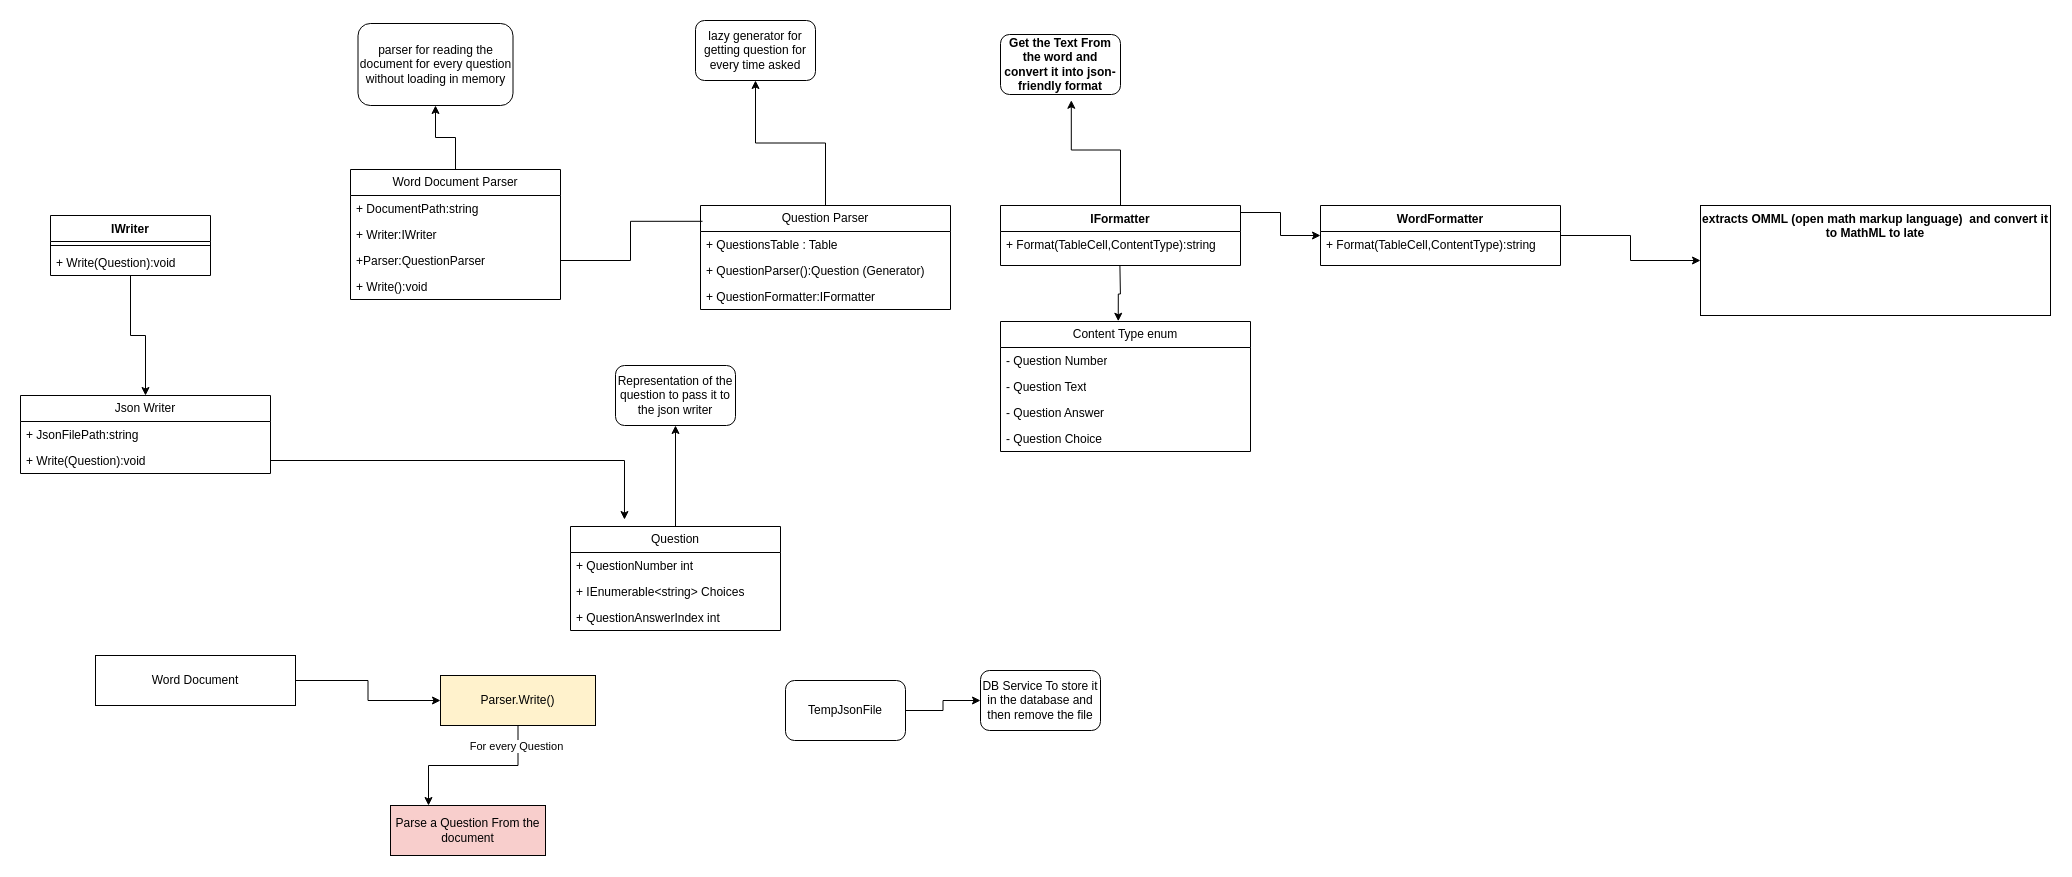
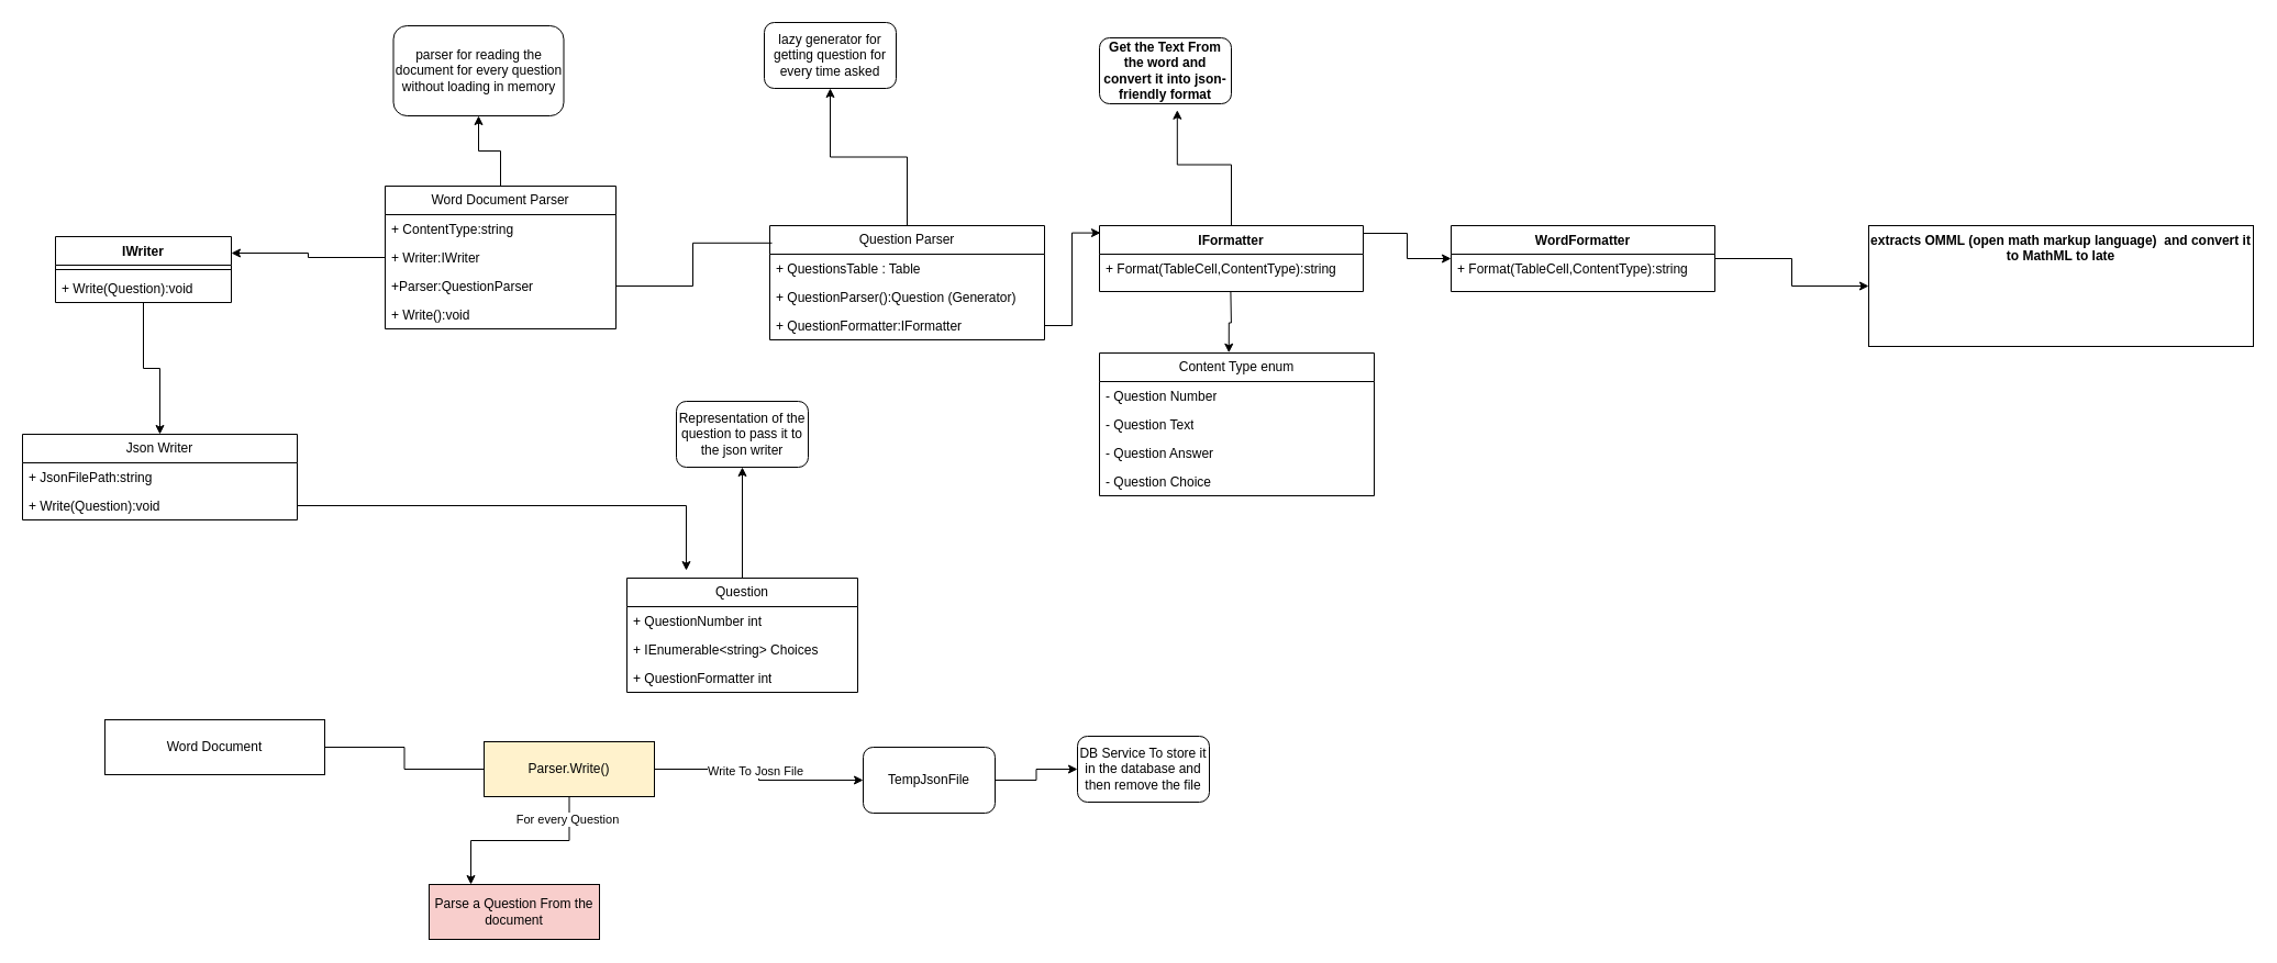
  <mxCell id="0" />
  <mxCell id="1" parent="0" />
- <mxCell id="2" value="" style="edgeStyle=orthogonalEdgeStyle;rounded=0;orthogonalLoop=1;jettySize=auto;html=1;" parent="1" source="3" target="19" edge="1"><mxGeometry relative="1" as="geometry" /></mxCell>
+ <mxCell id="2" value="" style="edgeStyle=orthogonalEdgeStyle;rounded=0;orthogonalLoop=1;jettySize=auto;html=1;endArrow=none;" parent="1" source="3" target="19" edge="1"><mxGeometry relative="1" as="geometry" /></mxCell>
  <mxCell id="3" value="Word Document" style="rounded=0;whiteSpace=wrap;html=1;" parent="1" vertex="1"><mxGeometry x="95" y="655" width="200" height="50" as="geometry" /></mxCell>
  <mxCell id="4" value="" style="edgeStyle=orthogonalEdgeStyle;rounded=0;orthogonalLoop=1;jettySize=auto;html=1;" parent="1" source="5" target="20" edge="1"><mxGeometry relative="1" as="geometry" /></mxCell>
  <mxCell id="5" value="Question" style="swimlane;fontStyle=0;childLayout=stackLayout;horizontal=1;startSize=26;fillColor=none;horizontalStack=0;resizeParent=1;resizeParentMax=0;resizeLast=0;collapsible=1;marginBottom=0;whiteSpace=wrap;html=1;" parent="1" vertex="1"><mxGeometry x="570" y="526" width="210" height="104" as="geometry" /></mxCell>
  <mxCell id="6" value="+ QuestionNumber int" style="text;strokeColor=none;fillColor=none;align=left;verticalAlign=top;spacingLeft=4;spacingRight=4;overflow=hidden;rotatable=0;points=[[0,0.5],[1,0.5]];portConstraint=eastwest;whiteSpace=wrap;html=1;" parent="5" vertex="1"><mxGeometry y="26" width="210" height="26" as="geometry" /></mxCell>
  <mxCell id="7" value="+ IEnumerable&amp;lt;string&amp;gt; Choices" style="text;strokeColor=none;fillColor=none;align=left;verticalAlign=top;spacingLeft=4;spacingRight=4;overflow=hidden;rotatable=0;points=[[0,0.5],[1,0.5]];portConstraint=eastwest;whiteSpace=wrap;html=1;" parent="5" vertex="1"><mxGeometry y="52" width="210" height="26" as="geometry" /></mxCell>
- <mxCell id="8" value="+ QuestionAnswerIndex int" style="text;strokeColor=none;fillColor=none;align=left;verticalAlign=top;spacingLeft=4;spacingRight=4;overflow=hidden;rotatable=0;points=[[0,0.5],[1,0.5]];portConstraint=eastwest;whiteSpace=wrap;html=1;" parent="5" vertex="1"><mxGeometry y="78" width="210" height="26" as="geometry" /></mxCell>
+ <mxCell id="8" value="+ QuestionFormatter int" style="text;strokeColor=none;fillColor=none;align=left;verticalAlign=top;spacingLeft=4;spacingRight=4;overflow=hidden;rotatable=0;points=[[0,0.5],[1,0.5]];portConstraint=eastwest;whiteSpace=wrap;html=1;" parent="5" vertex="1"><mxGeometry y="78" width="210" height="26" as="geometry" /></mxCell>
  <mxCell id="9" value="" style="edgeStyle=orthogonalEdgeStyle;rounded=0;orthogonalLoop=1;jettySize=auto;html=1;" parent="1" source="10" target="21" edge="1"><mxGeometry relative="1" as="geometry" /></mxCell>
  <mxCell id="10" value="Word Document Parser" style="swimlane;fontStyle=0;childLayout=stackLayout;horizontal=1;startSize=26;fillColor=none;horizontalStack=0;resizeParent=1;resizeParentMax=0;resizeLast=0;collapsible=1;marginBottom=0;whiteSpace=wrap;html=1;" parent="1" vertex="1"><mxGeometry x="350" y="169" width="210" height="130" as="geometry" /></mxCell>
- <mxCell id="11" value="+ DocumentPath:string" style="text;strokeColor=none;fillColor=none;align=left;verticalAlign=top;spacingLeft=4;spacingRight=4;overflow=hidden;rotatable=0;points=[[0,0.5],[1,0.5]];portConstraint=eastwest;whiteSpace=wrap;html=1;" parent="10" vertex="1"><mxGeometry y="26" width="210" height="26" as="geometry" /></mxCell>
+ <mxCell id="11" value="+ ContentType:string" style="text;strokeColor=none;fillColor=none;align=left;verticalAlign=top;spacingLeft=4;spacingRight=4;overflow=hidden;rotatable=0;points=[[0,0.5],[1,0.5]];portConstraint=eastwest;whiteSpace=wrap;html=1;" parent="10" vertex="1"><mxGeometry y="26" width="210" height="26" as="geometry" /></mxCell>
  <mxCell id="12" value="+ Writer:IWriter" style="text;strokeColor=none;fillColor=none;align=left;verticalAlign=top;spacingLeft=4;spacingRight=4;overflow=hidden;rotatable=0;points=[[0,0.5],[1,0.5]];portConstraint=eastwest;whiteSpace=wrap;html=1;" parent="10" vertex="1"><mxGeometry y="52" width="210" height="26" as="geometry" /></mxCell>
  <mxCell id="13" value="+Parser:QuestionParser" style="text;strokeColor=none;fillColor=none;align=left;verticalAlign=top;spacingLeft=4;spacingRight=4;overflow=hidden;rotatable=0;points=[[0,0.5],[1,0.5]];portConstraint=eastwest;whiteSpace=wrap;html=1;" parent="10" vertex="1"><mxGeometry y="78" width="210" height="26" as="geometry" /></mxCell>
  <mxCell id="14" value="+ Write():void" style="text;strokeColor=none;fillColor=none;align=left;verticalAlign=top;spacingLeft=4;spacingRight=4;overflow=hidden;rotatable=0;points=[[0,0.5],[1,0.5]];portConstraint=eastwest;whiteSpace=wrap;html=1;" parent="10" vertex="1"><mxGeometry y="104" width="210" height="26" as="geometry" /></mxCell>
+ <mxCell id="15" value="" style="edgeStyle=orthogonalEdgeStyle;rounded=0;orthogonalLoop=1;jettySize=auto;html=1;" parent="1" source="19" target="39" edge="1"><mxGeometry relative="1" as="geometry" /></mxCell>
+ <mxCell id="16" value="Write To Josn File" style="edgeLabel;html=1;align=center;verticalAlign=middle;resizable=0;points=[];" parent="15" vertex="1" connectable="0"><mxGeometry x="-0.093" y="-1" relative="1" as="geometry"><mxPoint as="offset" /></mxGeometry></mxCell>
  <mxCell id="17" value="" style="edgeStyle=orthogonalEdgeStyle;rounded=0;orthogonalLoop=1;jettySize=auto;html=1;" edge="1" parent="1" source="19" target="41"><mxGeometry relative="1" as="geometry"><Array as="points"><mxPoint x="518" y="765" /><mxPoint x="428" y="765" /></Array></mxGeometry></mxCell>
  <mxCell id="18" value="For every Question" style="edgeLabel;html=1;align=center;verticalAlign=middle;resizable=0;points=[];" vertex="1" connectable="0" parent="17"><mxGeometry x="-0.762" y="-2" relative="1" as="geometry"><mxPoint as="offset" /></mxGeometry></mxCell>
  <mxCell id="19" value="Parser.Write()" style="whiteSpace=wrap;html=1;fillColor=#fff2cc;" parent="1" vertex="1"><mxGeometry x="440" y="675" width="155" height="50" as="geometry" /></mxCell>
  <mxCell id="20" value="Representation of the question to pass it to the json writer" style="rounded=1;whiteSpace=wrap;html=1;fillColor=none;fontStyle=0;startSize=26;" parent="1" vertex="1"><mxGeometry x="615" y="365" width="120" height="60" as="geometry" /></mxCell>
  <mxCell id="21" value="parser for reading the document for every question without loading in memory" style="rounded=1;whiteSpace=wrap;html=1;fillColor=none;fontStyle=0;startSize=26;" parent="1" vertex="1"><mxGeometry x="357.5" y="23" width="155" height="82" as="geometry" /></mxCell>
  <mxCell id="22" value="" style="edgeStyle=orthogonalEdgeStyle;rounded=0;orthogonalLoop=1;jettySize=auto;html=1;" parent="1" source="23" target="27" edge="1"><mxGeometry relative="1" as="geometry" /></mxCell>
  <mxCell id="23" value="Question Parser" style="swimlane;fontStyle=0;childLayout=stackLayout;horizontal=1;startSize=26;fillColor=none;horizontalStack=0;resizeParent=1;resizeParentMax=0;resizeLast=0;collapsible=1;marginBottom=0;whiteSpace=wrap;html=1;" parent="1" vertex="1"><mxGeometry x="700" y="205" width="250" height="104" as="geometry" /></mxCell>
  <mxCell id="24" value="+ QuestionsTable : Table" style="text;strokeColor=none;fillColor=none;align=left;verticalAlign=top;spacingLeft=4;spacingRight=4;overflow=hidden;rotatable=0;points=[[0,0.5],[1,0.5]];portConstraint=eastwest;whiteSpace=wrap;html=1;" parent="23" vertex="1"><mxGeometry y="26" width="250" height="26" as="geometry" /></mxCell>
  <mxCell id="25" value="+ QuestionParser():Question (Generator)" style="text;strokeColor=none;fillColor=none;align=left;verticalAlign=top;spacingLeft=4;spacingRight=4;overflow=hidden;rotatable=0;points=[[0,0.5],[1,0.5]];portConstraint=eastwest;whiteSpace=wrap;html=1;" vertex="1" parent="23"><mxGeometry y="52" width="250" height="26" as="geometry" /></mxCell>
  <mxCell id="26" value="+ QuestionFormatter:IFormatter" style="text;strokeColor=none;fillColor=none;align=left;verticalAlign=top;spacingLeft=4;spacingRight=4;overflow=hidden;rotatable=0;points=[[0,0.5],[1,0.5]];portConstraint=eastwest;whiteSpace=wrap;html=1;" parent="23" vertex="1"><mxGeometry y="78" width="250" height="26" as="geometry" /></mxCell>
  <mxCell id="27" value="lazy generator for getting question for every time asked" style="rounded=1;whiteSpace=wrap;html=1;fillColor=none;fontStyle=0;startSize=26;" parent="1" vertex="1"><mxGeometry x="695" y="20" width="120" height="60" as="geometry" /></mxCell>
  <mxCell id="28" value="" style="edgeStyle=orthogonalEdgeStyle;rounded=0;orthogonalLoop=1;jettySize=auto;html=1;entryX=0.008;entryY=0.152;entryDx=0;entryDy=0;entryPerimeter=0;endArrow=none;" parent="1" source="13" target="23" edge="1"><mxGeometry relative="1" as="geometry" /></mxCell>
  <mxCell id="29" value="Json Writer" style="swimlane;fontStyle=0;childLayout=stackLayout;horizontal=1;startSize=26;fillColor=none;horizontalStack=0;resizeParent=1;resizeParentMax=0;resizeLast=0;collapsible=1;marginBottom=0;whiteSpace=wrap;html=1;" parent="1" vertex="1"><mxGeometry x="20" y="395" width="250" height="78" as="geometry" /></mxCell>
  <mxCell id="30" value="+ JsonFilePath:string" style="text;strokeColor=none;fillColor=none;align=left;verticalAlign=top;spacingLeft=4;spacingRight=4;overflow=hidden;rotatable=0;points=[[0,0.5],[1,0.5]];portConstraint=eastwest;whiteSpace=wrap;html=1;" parent="29" vertex="1"><mxGeometry y="26" width="250" height="26" as="geometry" /></mxCell>
  <mxCell id="31" value="+ Write(Question):void" style="text;strokeColor=none;fillColor=none;align=left;verticalAlign=top;spacingLeft=4;spacingRight=4;overflow=hidden;rotatable=0;points=[[0,0.5],[1,0.5]];portConstraint=eastwest;whiteSpace=wrap;html=1;" parent="29" vertex="1"><mxGeometry y="52" width="250" height="26" as="geometry" /></mxCell>
  <mxCell id="32" value="" style="edgeStyle=orthogonalEdgeStyle;rounded=0;orthogonalLoop=1;jettySize=auto;html=1;entryX=0.5;entryY=0;entryDx=0;entryDy=0;" parent="1" source="33" target="29" edge="1"><mxGeometry relative="1" as="geometry" /></mxCell>
  <mxCell id="33" value="IWriter" style="swimlane;fontStyle=1;align=center;verticalAlign=top;childLayout=stackLayout;horizontal=1;startSize=26;horizontalStack=0;resizeParent=1;resizeParentMax=0;resizeLast=0;collapsible=1;marginBottom=0;whiteSpace=wrap;html=1;" parent="1" vertex="1"><mxGeometry x="50" y="215" width="160" height="60" as="geometry" /></mxCell>
  <mxCell id="34" value="" style="line;strokeWidth=1;fillColor=none;align=left;verticalAlign=middle;spacingTop=-1;spacingLeft=3;spacingRight=3;rotatable=0;labelPosition=right;points=[];portConstraint=eastwest;strokeColor=inherit;" parent="33" vertex="1"><mxGeometry y="26" width="160" height="8" as="geometry" /></mxCell>
  <mxCell id="35" value="+ Write(Question):void" style="text;strokeColor=none;fillColor=none;align=left;verticalAlign=top;spacingLeft=4;spacingRight=4;overflow=hidden;rotatable=0;points=[[0,0.5],[1,0.5]];portConstraint=eastwest;whiteSpace=wrap;html=1;" parent="33" vertex="1"><mxGeometry y="34" width="160" height="26" as="geometry" /></mxCell>
+ <mxCell id="36" value="" style="edgeStyle=orthogonalEdgeStyle;rounded=0;orthogonalLoop=1;jettySize=auto;html=1;entryX=1;entryY=0.25;entryDx=0;entryDy=0;" parent="1" source="12" target="33" edge="1"><mxGeometry relative="1" as="geometry" /></mxCell>
  <mxCell id="37" style="edgeStyle=orthogonalEdgeStyle;rounded=0;orthogonalLoop=1;jettySize=auto;html=1;entryX=0.257;entryY=-0.067;entryDx=0;entryDy=0;entryPerimeter=0;" parent="1" source="31" target="5" edge="1"><mxGeometry relative="1" as="geometry" /></mxCell>
  <mxCell id="38" value="" style="edgeStyle=orthogonalEdgeStyle;rounded=0;orthogonalLoop=1;jettySize=auto;html=1;" parent="1" source="39" target="40" edge="1"><mxGeometry relative="1" as="geometry" /></mxCell>
  <mxCell id="39" value="TempJsonFile" style="rounded=1;whiteSpace=wrap;html=1;" parent="1" vertex="1"><mxGeometry x="785" y="680" width="120" height="60" as="geometry" /></mxCell>
  <mxCell id="40" value="DB Service To store it in the database and then remove the file" style="rounded=1;whiteSpace=wrap;html=1;" parent="1" vertex="1"><mxGeometry x="980" y="670" width="120" height="60" as="geometry" /></mxCell>
  <mxCell id="41" value="Parse a Question From the document" style="whiteSpace=wrap;html=1;fillColor=#f8cecc;" vertex="1" parent="1"><mxGeometry x="390" y="805" width="155" height="50" as="geometry" /></mxCell>
  <mxCell id="42" value="" style="edgeStyle=orthogonalEdgeStyle;rounded=0;orthogonalLoop=1;jettySize=auto;html=1;entryX=0.59;entryY=1.096;entryDx=0;entryDy=0;entryPerimeter=0;" edge="1" parent="1" source="45" target="47"><mxGeometry relative="1" as="geometry"><mxPoint x="1070" y="135" as="targetPoint" /></mxGeometry></mxCell>
  <mxCell id="43" value="" style="edgeStyle=orthogonalEdgeStyle;rounded=0;orthogonalLoop=1;jettySize=auto;html=1;entryX=0.471;entryY=-0.002;entryDx=0;entryDy=0;entryPerimeter=0;" edge="1" parent="1" target="49"><mxGeometry relative="1" as="geometry"><mxPoint x="1119.41" y="265" as="sourcePoint" /><mxPoint x="1119.41" y="345" as="targetPoint" /></mxGeometry></mxCell>
  <mxCell id="44" value="" style="edgeStyle=orthogonalEdgeStyle;rounded=0;orthogonalLoop=1;jettySize=auto;html=1;exitX=0.999;exitY=0.117;exitDx=0;exitDy=0;exitPerimeter=0;" edge="1" parent="1" source="45" target="55"><mxGeometry relative="1" as="geometry" /></mxCell>
  <mxCell id="45" value="IFormatter" style="swimlane;fontStyle=1;align=center;verticalAlign=top;childLayout=stackLayout;horizontal=1;startSize=26;horizontalStack=0;resizeParent=1;resizeParentMax=0;resizeLast=0;collapsible=1;marginBottom=0;whiteSpace=wrap;html=1;" vertex="1" parent="1"><mxGeometry x="1000" y="205" width="240" height="60" as="geometry" /></mxCell>
  <mxCell id="46" value="+ Format(TableCell,ContentType):string" style="text;strokeColor=none;fillColor=none;align=left;verticalAlign=top;spacingLeft=4;spacingRight=4;overflow=hidden;rotatable=0;points=[[0,0.5],[1,0.5]];portConstraint=eastwest;whiteSpace=wrap;html=1;" vertex="1" parent="45"><mxGeometry y="26" width="240" height="34" as="geometry" /></mxCell>
  <mxCell id="47" value="&lt;span style=&quot;color: rgba(0, 0, 0, 0); font-family: monospace; font-size: 0px; text-align: start; text-wrap: nowrap;&quot;&gt;%3CmxGraphModel%3E%3Croot%3E%3CmxCell%20id%3D%220%22%2F%3E%3CmxCell%20id%3D%221%22%20parent%3D%220%22%2F%3E%3CmxCell%20id%3D%222%22%20value%3D%22lazy%20generator%20for%20getting%20question%20for%20every%20time%20asked%22%20style%3D%22rounded%3D1%3BwhiteSpace%3Dwrap%3Bhtml%3D1%3BfillColor%3Dnone%3BfontStyle%3D0%3BstartSize%3D26%3B%22%20vertex%3D%221%22%20parent%3D%221%22%3E%3CmxGeometry%20x%3D%22705%22%20y%3D%22-85%22%20width%3D%22120%22%20height%3D%2260%22%20as%3D%22geometry%22%2F%3E%3C%2FmxCell%3E%3C%2Froot%3E%3C%2FmxGraphModel%3E&lt;/span&gt;&lt;span style=&quot;font-weight: 700;&quot;&gt;Get the Text From the word and convert it into json-friendly format&lt;/span&gt;" style="rounded=1;whiteSpace=wrap;html=1;fillColor=none;fontStyle=0;startSize=26;" vertex="1" parent="1"><mxGeometry x="1000" y="34" width="120" height="60" as="geometry" /></mxCell>
+ <mxCell id="48" style="edgeStyle=orthogonalEdgeStyle;rounded=0;orthogonalLoop=1;jettySize=auto;html=1;entryX=0.004;entryY=0.11;entryDx=0;entryDy=0;entryPerimeter=0;" edge="1" parent="1" source="26" target="45"><mxGeometry relative="1" as="geometry" /></mxCell>
  <mxCell id="49" value="Content Type enum" style="swimlane;fontStyle=0;childLayout=stackLayout;horizontal=1;startSize=26;fillColor=none;horizontalStack=0;resizeParent=1;resizeParentMax=0;resizeLast=0;collapsible=1;marginBottom=0;whiteSpace=wrap;html=1;" vertex="1" parent="1"><mxGeometry x="1000" y="321" width="250" height="130" as="geometry" /></mxCell>
  <mxCell id="50" value="- Question Number" style="text;strokeColor=none;fillColor=none;align=left;verticalAlign=top;spacingLeft=4;spacingRight=4;overflow=hidden;rotatable=0;points=[[0,0.5],[1,0.5]];portConstraint=eastwest;whiteSpace=wrap;html=1;" vertex="1" parent="49"><mxGeometry y="26" width="250" height="26" as="geometry" /></mxCell>
  <mxCell id="51" value="- Question Text" style="text;strokeColor=none;fillColor=none;align=left;verticalAlign=top;spacingLeft=4;spacingRight=4;overflow=hidden;rotatable=0;points=[[0,0.5],[1,0.5]];portConstraint=eastwest;whiteSpace=wrap;html=1;" vertex="1" parent="49"><mxGeometry y="52" width="250" height="26" as="geometry" /></mxCell>
  <mxCell id="52" value="- Question Answer" style="text;strokeColor=none;fillColor=none;align=left;verticalAlign=top;spacingLeft=4;spacingRight=4;overflow=hidden;rotatable=0;points=[[0,0.5],[1,0.5]];portConstraint=eastwest;whiteSpace=wrap;html=1;" vertex="1" parent="49"><mxGeometry y="78" width="250" height="26" as="geometry" /></mxCell>
  <mxCell id="53" value="- Question Choice" style="text;strokeColor=none;fillColor=none;align=left;verticalAlign=top;spacingLeft=4;spacingRight=4;overflow=hidden;rotatable=0;points=[[0,0.5],[1,0.5]];portConstraint=eastwest;whiteSpace=wrap;html=1;" vertex="1" parent="49"><mxGeometry y="104" width="250" height="26" as="geometry" /></mxCell>
  <mxCell id="54" value="" style="edgeStyle=orthogonalEdgeStyle;rounded=0;orthogonalLoop=1;jettySize=auto;html=1;" edge="1" parent="1" source="55" target="57"><mxGeometry relative="1" as="geometry" /></mxCell>
  <mxCell id="55" value="WordFormatter" style="swimlane;fontStyle=1;align=center;verticalAlign=top;childLayout=stackLayout;horizontal=1;startSize=26;horizontalStack=0;resizeParent=1;resizeParentMax=0;resizeLast=0;collapsible=1;marginBottom=0;whiteSpace=wrap;html=1;" vertex="1" parent="1"><mxGeometry x="1320" y="205" width="240" height="60" as="geometry" /></mxCell>
  <mxCell id="56" value="+ Format(TableCell,ContentType):string" style="text;strokeColor=none;fillColor=none;align=left;verticalAlign=top;spacingLeft=4;spacingRight=4;overflow=hidden;rotatable=0;points=[[0,0.5],[1,0.5]];portConstraint=eastwest;whiteSpace=wrap;html=1;" vertex="1" parent="55"><mxGeometry y="26" width="240" height="34" as="geometry" /></mxCell>
  <mxCell id="57" value="extracts OMML (open math markup language)&amp;nbsp; and convert it to MathML to late" style="whiteSpace=wrap;html=1;verticalAlign=top;fontStyle=1;startSize=26;" vertex="1" parent="1"><mxGeometry x="1700" y="205" width="350" height="110" as="geometry" /></mxCell>
